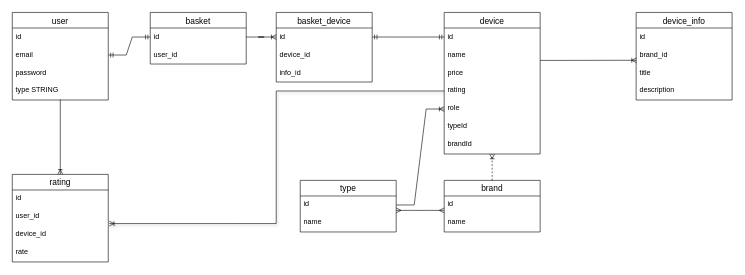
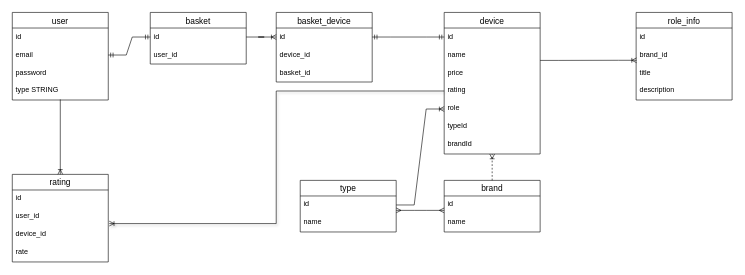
  <mxCell id="0" />
  <mxCell id="1" parent="0" />
  <mxCell id="2" value="user" style="swimlane;fontStyle=0;childLayout=stackLayout;horizontal=1;startSize=26;horizontalStack=0;resizeParent=1;resizeParentMax=0;resizeLast=0;collapsible=1;marginBottom=0;align=center;fontSize=14;" vertex="1" parent="1"><mxGeometry x="20" y="20" width="160" height="146" as="geometry" /></mxCell>
  <mxCell id="3" value="id&#10;" style="text;strokeColor=none;fillColor=none;spacingLeft=4;spacingRight=4;overflow=hidden;rotatable=0;points=[[0,0.5],[1,0.5]];portConstraint=eastwest;fontSize=12;" vertex="1" parent="2"><mxGeometry y="26" width="160" height="30" as="geometry" /></mxCell>
  <mxCell id="4" value="email" style="text;strokeColor=none;fillColor=none;spacingLeft=4;spacingRight=4;overflow=hidden;rotatable=0;points=[[0,0.5],[1,0.5]];portConstraint=eastwest;fontSize=12;" vertex="1" parent="2"><mxGeometry y="56" width="160" height="30" as="geometry" /></mxCell>
  <mxCell id="5" value="password" style="text;strokeColor=none;fillColor=none;spacingLeft=4;spacingRight=4;overflow=hidden;rotatable=0;points=[[0,0.5],[1,0.5]];portConstraint=eastwest;fontSize=12;" vertex="1" parent="2"><mxGeometry y="86" width="160" height="30" as="geometry" /></mxCell>
  <mxCell id="6" value="type STRING" style="text;strokeColor=none;fillColor=none;spacingLeft=4;spacingRight=4;overflow=hidden;rotatable=0;points=[[0,0.5],[1,0.5]];portConstraint=eastwest;fontSize=12;" vertex="1" parent="2"><mxGeometry y="116" width="160" height="30" as="geometry" /></mxCell>
  <mxCell id="7" value="basket" style="swimlane;fontStyle=0;childLayout=stackLayout;horizontal=1;startSize=26;horizontalStack=0;resizeParent=1;resizeParentMax=0;resizeLast=0;collapsible=1;marginBottom=0;align=center;fontSize=14;" vertex="1" parent="1"><mxGeometry x="250" y="20" width="160" height="86" as="geometry" /></mxCell>
  <mxCell id="8" value="id&#10;" style="text;strokeColor=none;fillColor=none;spacingLeft=4;spacingRight=4;overflow=hidden;rotatable=0;points=[[0,0.5],[1,0.5]];portConstraint=eastwest;fontSize=12;" vertex="1" parent="7"><mxGeometry y="26" width="160" height="30" as="geometry" /></mxCell>
  <mxCell id="9" value="user_id" style="text;strokeColor=none;fillColor=none;spacingLeft=4;spacingRight=4;overflow=hidden;rotatable=0;points=[[0,0.5],[1,0.5]];portConstraint=eastwest;fontSize=12;" vertex="1" parent="7"><mxGeometry y="56" width="160" height="30" as="geometry" /></mxCell>
  <mxCell id="10" value="" style="edgeStyle=entityRelationEdgeStyle;fontSize=12;html=1;endArrow=ERmandOne;startArrow=ERmandOne;rounded=0;exitX=1;exitY=0.5;exitDx=0;exitDy=0;entryX=0;entryY=0.5;entryDx=0;entryDy=0;" edge="1" parent="1" source="4" target="8"><mxGeometry width="100" height="100" relative="1" as="geometry"><mxPoint x="190" y="140" as="sourcePoint" /><mxPoint x="290" y="40" as="targetPoint" /></mxGeometry></mxCell>
  <mxCell id="11" value="device" style="swimlane;fontStyle=0;childLayout=stackLayout;horizontal=1;startSize=26;horizontalStack=0;resizeParent=1;resizeParentMax=0;resizeLast=0;collapsible=1;marginBottom=0;align=center;fontSize=14;" vertex="1" parent="1"><mxGeometry x="740" y="20" width="160" height="236" as="geometry" /></mxCell>
  <mxCell id="12" value="id&#10;" style="text;strokeColor=none;fillColor=none;spacingLeft=4;spacingRight=4;overflow=hidden;rotatable=0;points=[[0,0.5],[1,0.5]];portConstraint=eastwest;fontSize=12;" vertex="1" parent="11"><mxGeometry y="26" width="160" height="30" as="geometry" /></mxCell>
  <mxCell id="13" value="name" style="text;strokeColor=none;fillColor=none;spacingLeft=4;spacingRight=4;overflow=hidden;rotatable=0;points=[[0,0.5],[1,0.5]];portConstraint=eastwest;fontSize=12;" vertex="1" parent="11"><mxGeometry y="56" width="160" height="30" as="geometry" /></mxCell>
  <mxCell id="14" value="price" style="text;strokeColor=none;fillColor=none;spacingLeft=4;spacingRight=4;overflow=hidden;rotatable=0;points=[[0,0.5],[1,0.5]];portConstraint=eastwest;fontSize=12;" vertex="1" parent="11"><mxGeometry y="86" width="160" height="30" as="geometry" /></mxCell>
  <mxCell id="15" value="rating&#10;" style="text;strokeColor=none;fillColor=none;spacingLeft=4;spacingRight=4;overflow=hidden;rotatable=0;points=[[0,0.5],[1,0.5]];portConstraint=eastwest;fontSize=12;" vertex="1" parent="11"><mxGeometry y="116" width="160" height="30" as="geometry" /></mxCell>
  <mxCell id="16" value="role" style="text;strokeColor=none;fillColor=none;spacingLeft=4;spacingRight=4;overflow=hidden;rotatable=0;points=[[0,0.5],[1,0.5]];portConstraint=eastwest;fontSize=12;" vertex="1" parent="11"><mxGeometry y="146" width="160" height="30" as="geometry" /></mxCell>
  <mxCell id="17" value="typeId" style="text;strokeColor=none;fillColor=none;spacingLeft=4;spacingRight=4;overflow=hidden;rotatable=0;points=[[0,0.5],[1,0.5]];portConstraint=eastwest;fontSize=12;" vertex="1" parent="11"><mxGeometry y="176" width="160" height="30" as="geometry" /></mxCell>
  <mxCell id="18" value="brandId" style="text;strokeColor=none;fillColor=none;spacingLeft=4;spacingRight=4;overflow=hidden;rotatable=0;points=[[0,0.5],[1,0.5]];portConstraint=eastwest;fontSize=12;" vertex="1" parent="11"><mxGeometry y="206" width="160" height="30" as="geometry" /></mxCell>
  <mxCell id="19" value="type" style="swimlane;fontStyle=0;childLayout=stackLayout;horizontal=1;startSize=26;horizontalStack=0;resizeParent=1;resizeParentMax=0;resizeLast=0;collapsible=1;marginBottom=0;align=center;fontSize=14;" vertex="1" parent="1"><mxGeometry x="500" y="300" width="160" height="86" as="geometry" /></mxCell>
  <mxCell id="20" value="id" style="text;strokeColor=none;fillColor=none;spacingLeft=4;spacingRight=4;overflow=hidden;rotatable=0;points=[[0,0.5],[1,0.5]];portConstraint=eastwest;fontSize=12;" vertex="1" parent="19"><mxGeometry y="26" width="160" height="30" as="geometry" /></mxCell>
  <mxCell id="21" value="name" style="text;strokeColor=none;fillColor=none;spacingLeft=4;spacingRight=4;overflow=hidden;rotatable=0;points=[[0,0.5],[1,0.5]];portConstraint=eastwest;fontSize=12;" vertex="1" parent="19"><mxGeometry y="56" width="160" height="30" as="geometry" /></mxCell>
  <mxCell id="22" value="brand" style="swimlane;fontStyle=0;childLayout=stackLayout;horizontal=1;startSize=26;horizontalStack=0;resizeParent=1;resizeParentMax=0;resizeLast=0;collapsible=1;marginBottom=0;align=center;fontSize=14;" vertex="1" parent="1"><mxGeometry x="740" y="300" width="160" height="86" as="geometry" /></mxCell>
  <mxCell id="23" value="id &#10;&#10;" style="text;strokeColor=none;fillColor=none;spacingLeft=4;spacingRight=4;overflow=hidden;rotatable=0;points=[[0,0.5],[1,0.5]];portConstraint=eastwest;fontSize=12;" vertex="1" parent="22"><mxGeometry y="26" width="160" height="30" as="geometry" /></mxCell>
  <mxCell id="24" value="name" style="text;strokeColor=none;fillColor=none;spacingLeft=4;spacingRight=4;overflow=hidden;rotatable=0;points=[[0,0.5],[1,0.5]];portConstraint=eastwest;fontSize=12;" vertex="1" parent="22"><mxGeometry y="56" width="160" height="30" as="geometry" /></mxCell>
  <mxCell id="25" value="" style="edgeStyle=entityRelationEdgeStyle;fontSize=12;html=1;endArrow=ERoneToMany;rounded=0;entryX=0;entryY=0.5;entryDx=0;entryDy=0;exitX=1;exitY=0.5;exitDx=0;exitDy=0;" edge="1" parent="1" source="20" target="16"><mxGeometry width="100" height="100" relative="1" as="geometry"><mxPoint x="450" y="340" as="sourcePoint" /><mxPoint x="550" y="240" as="targetPoint" /></mxGeometry></mxCell>
  <mxCell id="26" value="" style="fontSize=12;html=1;endArrow=ERoneToMany;rounded=0;exitX=0.5;exitY=0;exitDx=0;exitDy=0;dashed=1;" edge="1" parent="1" source="22" target="18"><mxGeometry width="100" height="100" relative="1" as="geometry"><mxPoint x="530" y="326" as="sourcePoint" /><mxPoint x="620" y="230" as="targetPoint" /></mxGeometry></mxCell>
  <mxCell id="27" value="" style="edgeStyle=entityRelationEdgeStyle;fontSize=12;html=1;endArrow=ERmany;startArrow=ERmany;rounded=0;" edge="1" parent="1"><mxGeometry width="100" height="100" relative="1" as="geometry"><mxPoint x="660" y="350" as="sourcePoint" /><mxPoint x="740" y="350" as="targetPoint" /></mxGeometry></mxCell>
- <mxCell id="28" value="device_info" style="swimlane;fontStyle=0;childLayout=stackLayout;horizontal=1;startSize=26;horizontalStack=0;resizeParent=1;resizeParentMax=0;resizeLast=0;collapsible=1;marginBottom=0;align=center;fontSize=14;" vertex="1" parent="1"><mxGeometry x="1060" y="20" width="160" height="146" as="geometry" /></mxCell>
+ <mxCell id="28" value="role_info" style="swimlane;fontStyle=0;childLayout=stackLayout;horizontal=1;startSize=26;horizontalStack=0;resizeParent=1;resizeParentMax=0;resizeLast=0;collapsible=1;marginBottom=0;align=center;fontSize=14;" vertex="1" parent="1"><mxGeometry x="1060" y="20" width="160" height="146" as="geometry" /></mxCell>
  <mxCell id="29" value="id" style="text;strokeColor=none;fillColor=none;spacingLeft=4;spacingRight=4;overflow=hidden;rotatable=0;points=[[0,0.5],[1,0.5]];portConstraint=eastwest;fontSize=12;" vertex="1" parent="28"><mxGeometry y="26" width="160" height="30" as="geometry" /></mxCell>
  <mxCell id="30" value="brand_id" style="text;strokeColor=none;fillColor=none;spacingLeft=4;spacingRight=4;overflow=hidden;rotatable=0;points=[[0,0.5],[1,0.5]];portConstraint=eastwest;fontSize=12;" vertex="1" parent="28"><mxGeometry y="56" width="160" height="30" as="geometry" /></mxCell>
  <mxCell id="31" value="title&#10;" style="text;strokeColor=none;fillColor=none;spacingLeft=4;spacingRight=4;overflow=hidden;rotatable=0;points=[[0,0.5],[1,0.5]];portConstraint=eastwest;fontSize=12;" vertex="1" parent="28"><mxGeometry y="86" width="160" height="30" as="geometry" /></mxCell>
  <mxCell id="32" value="description" style="text;strokeColor=none;fillColor=none;spacingLeft=4;spacingRight=4;overflow=hidden;rotatable=0;points=[[0,0.5],[1,0.5]];portConstraint=eastwest;fontSize=12;" vertex="1" parent="28"><mxGeometry y="116" width="160" height="30" as="geometry" /></mxCell>
  <mxCell id="33" value="" style="edgeStyle=entityRelationEdgeStyle;fontSize=12;html=1;endArrow=ERoneToMany;rounded=0;entryX=0.005;entryY=0.793;entryDx=0;entryDy=0;entryPerimeter=0;" edge="1" parent="1" target="30"><mxGeometry width="100" height="100" relative="1" as="geometry"><mxPoint x="900" y="100" as="sourcePoint" /><mxPoint x="790" y="100" as="targetPoint" /></mxGeometry></mxCell>
  <mxCell id="34" value="basket_device" style="swimlane;fontStyle=0;childLayout=stackLayout;horizontal=1;startSize=26;horizontalStack=0;resizeParent=1;resizeParentMax=0;resizeLast=0;collapsible=1;marginBottom=0;align=center;fontSize=14;" vertex="1" parent="1"><mxGeometry x="460" y="20" width="160" height="116" as="geometry" /></mxCell>
  <mxCell id="35" value="id " style="text;strokeColor=none;fillColor=none;spacingLeft=4;spacingRight=4;overflow=hidden;rotatable=0;points=[[0,0.5],[1,0.5]];portConstraint=eastwest;fontSize=12;" vertex="1" parent="34"><mxGeometry y="26" width="160" height="30" as="geometry" /></mxCell>
  <mxCell id="36" value="device_id" style="text;strokeColor=none;fillColor=none;spacingLeft=4;spacingRight=4;overflow=hidden;rotatable=0;points=[[0,0.5],[1,0.5]];portConstraint=eastwest;fontSize=12;" vertex="1" parent="34"><mxGeometry y="56" width="160" height="30" as="geometry" /></mxCell>
- <mxCell id="37" value="info_id" style="text;strokeColor=none;fillColor=none;spacingLeft=4;spacingRight=4;overflow=hidden;rotatable=0;points=[[0,0.5],[1,0.5]];portConstraint=eastwest;fontSize=12;" vertex="1" parent="34"><mxGeometry y="86" width="160" height="30" as="geometry" /></mxCell>
+ <mxCell id="37" value="basket_id" style="text;strokeColor=none;fillColor=none;spacingLeft=4;spacingRight=4;overflow=hidden;rotatable=0;points=[[0,0.5],[1,0.5]];portConstraint=eastwest;fontSize=12;" vertex="1" parent="34"><mxGeometry y="86" width="160" height="30" as="geometry" /></mxCell>
  <mxCell id="38" value="" style="edgeStyle=entityRelationEdgeStyle;fontSize=12;html=1;endArrow=ERoneToMany;rounded=0;exitX=1;exitY=0.5;exitDx=0;exitDy=0;entryX=0;entryY=0.5;entryDx=0;entryDy=0;" edge="1" parent="1" source="8" target="35"><mxGeometry width="100" height="100" relative="1" as="geometry"><mxPoint x="290" y="280" as="sourcePoint" /><mxPoint x="390" y="180" as="targetPoint" /></mxGeometry></mxCell>
  <mxCell id="39" value="" style="edgeStyle=entityRelationEdgeStyle;fontSize=12;html=1;endArrow=ERmandOne;startArrow=ERmandOne;rounded=0;exitX=1;exitY=0.5;exitDx=0;exitDy=0;entryX=0;entryY=0.5;entryDx=0;entryDy=0;" edge="1" parent="1" source="35" target="12"><mxGeometry width="100" height="100" relative="1" as="geometry"><mxPoint x="290" y="280" as="sourcePoint" /><mxPoint x="390" y="180" as="targetPoint" /></mxGeometry></mxCell>
  <mxCell id="40" value="rating" style="swimlane;fontStyle=0;childLayout=stackLayout;horizontal=1;startSize=26;horizontalStack=0;resizeParent=1;resizeParentMax=0;resizeLast=0;collapsible=1;marginBottom=0;align=center;fontSize=14;" vertex="1" parent="1"><mxGeometry x="20" y="290" width="160" height="146" as="geometry" /></mxCell>
  <mxCell id="41" value="id" style="text;strokeColor=none;fillColor=none;spacingLeft=4;spacingRight=4;overflow=hidden;rotatable=0;points=[[0,0.5],[1,0.5]];portConstraint=eastwest;fontSize=12;" vertex="1" parent="40"><mxGeometry y="26" width="160" height="30" as="geometry" /></mxCell>
  <mxCell id="42" value="user_id" style="text;strokeColor=none;fillColor=none;spacingLeft=4;spacingRight=4;overflow=hidden;rotatable=0;points=[[0,0.5],[1,0.5]];portConstraint=eastwest;fontSize=12;" vertex="1" parent="40"><mxGeometry y="56" width="160" height="30" as="geometry" /></mxCell>
  <mxCell id="43" value="device_id" style="text;strokeColor=none;fillColor=none;spacingLeft=4;spacingRight=4;overflow=hidden;rotatable=0;points=[[0,0.5],[1,0.5]];portConstraint=eastwest;fontSize=12;" vertex="1" parent="40"><mxGeometry y="86" width="160" height="30" as="geometry" /></mxCell>
  <mxCell id="44" value="rate&#10;" style="text;strokeColor=none;fillColor=none;spacingLeft=4;spacingRight=4;overflow=hidden;rotatable=0;points=[[0,0.5],[1,0.5]];portConstraint=eastwest;fontSize=12;" vertex="1" parent="40"><mxGeometry y="116" width="160" height="30" as="geometry" /></mxCell>
  <mxCell id="45" value="" style="fontSize=12;html=1;endArrow=ERoneToMany;rounded=0;" edge="1" parent="1"><mxGeometry width="100" height="100" relative="1" as="geometry"><mxPoint x="100" y="165" as="sourcePoint" /><mxPoint x="100" y="290" as="targetPoint" /></mxGeometry></mxCell>
  <mxCell id="46" style="edgeStyle=none;rounded=0;orthogonalLoop=1;jettySize=auto;html=1;exitX=0.5;exitY=0;exitDx=0;exitDy=0;" edge="1" parent="1" source="40" target="40"><mxGeometry relative="1" as="geometry" /></mxCell>
  <mxCell id="47" value="" style="edgeStyle=orthogonalEdgeStyle;fontSize=12;html=1;endArrow=ERoneToMany;rounded=0;entryX=1.01;entryY=0.867;entryDx=0;entryDy=0;entryPerimeter=0;exitX=0;exitY=0.5;exitDx=0;exitDy=0;shadow=1;strokeColor=default;" edge="1" parent="1" source="15" target="42"><mxGeometry width="100" height="100" relative="1" as="geometry"><mxPoint x="660" y="90" as="sourcePoint" /><mxPoint x="400" y="140" as="targetPoint" /></mxGeometry></mxCell>
